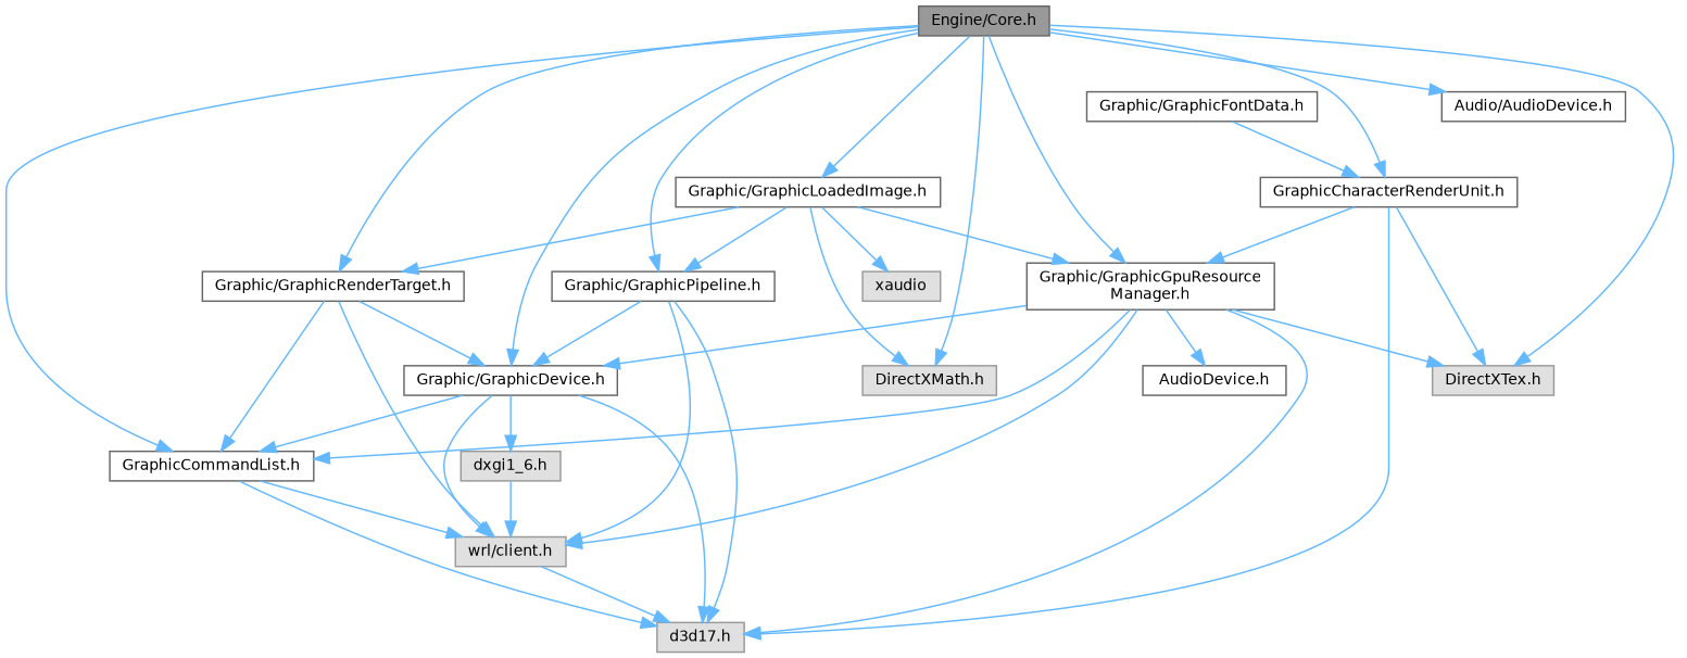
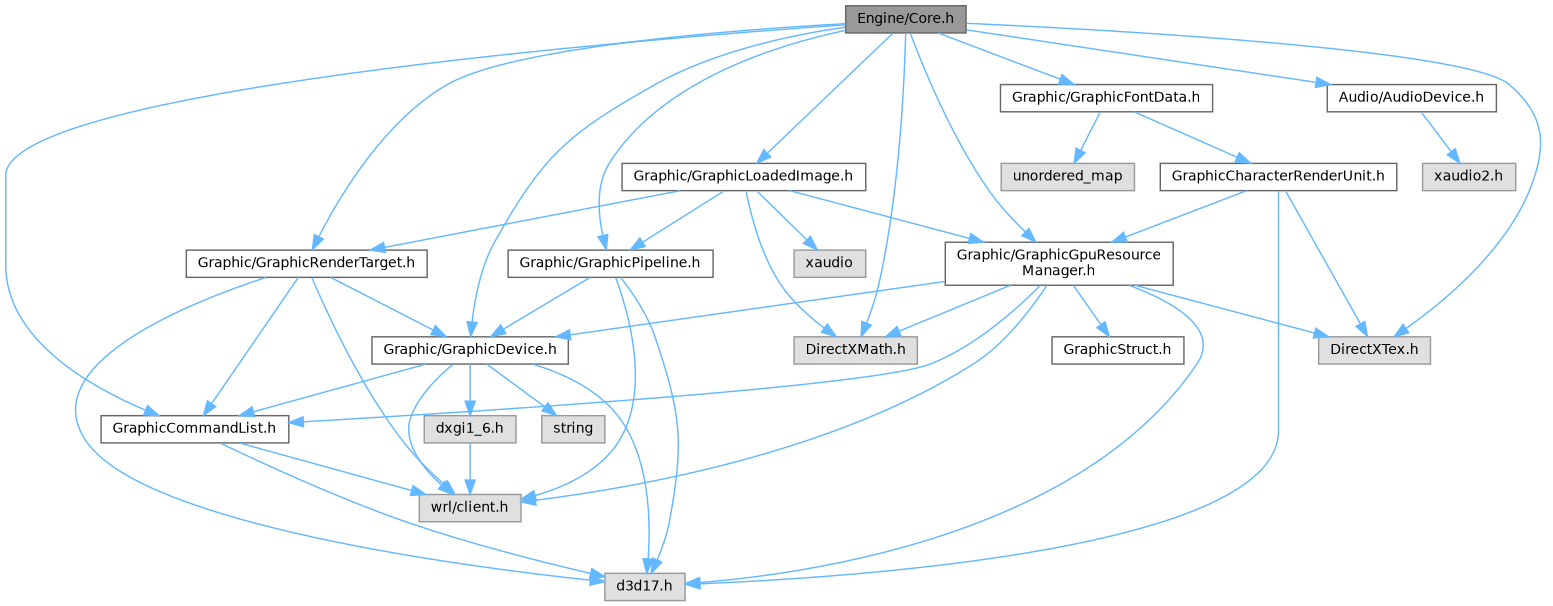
  digraph {
    node [color=grey40 fillcolor=white fontname=Helvetica fontsize=10 shape=box style=filled]
    edge [color=steelblue1 fontname=Helvetica fontsize=10 labelfontname=Helvetica labelfontsize=10 style=solid]
    n1 [color=gray40 fillcolor=grey60 fontcolor=black height=0.2 label="Engine/Core.h" width=0.4]
    n2 [height=0.2 label="Graphic/GraphicDevice.h" width=0.4]
    n3 [height=0.2 label="GraphicCommandList.h" width=0.4]
    n4 [height=0.2 label="Graphic/GraphicRenderTarget.h" width=0.4]
    n5 [height=0.2 label="Graphic/GraphicPipeline.h" width=0.4]
    n6 [height=0.2 label="Graphic/GraphicGpuResource\lManager.h" width=0.4]
    n7 [color=grey60 fillcolor="#E0E0E0" height=0.2 label="DirectXMath.h" width=0.4]
    n8 [height=0.2 label="Graphic/GraphicLoadedImage.h" width=0.4]
    n9 [height=0.2 label="Graphic/GraphicFontData.h" width=0.4]
    n10 [height=0.2 label="Audio/AudioDevice.h" width=0.4]
    n11 [color=grey60 fillcolor="#E0E0E0" height=0.2 label="DirectXTex.h" width=0.4]
    n12 [color=grey60 fillcolor="#E0E0E0" height=0.2 label="d3d17.h" width=0.4]
    n13 [color=grey60 fillcolor="#E0E0E0" height=0.2 label="dxgi1_6.h" width=0.4]
    n14 [color=grey60 fillcolor="#E0E0E0" height=0.2 label="wrl/client.h" width=0.4]
-   n16 [height=0.2 label="AudioDevice.h" width=0.4]
+   n15 [color=grey60 fillcolor="#E0E0E0" height=0.2 label=string width=0.4]
+   n16 [height=0.2 label="GraphicStruct.h" width=0.4]
    n17 [color=grey60 fillcolor="#E0E0E0" height=0.2 label=xaudio width=0.4]
+   n18 [color=grey60 fillcolor="#E0E0E0" height=0.2 label=unordered_map width=0.4]
    n19 [height=0.2 label="GraphicCharacterRenderUnit.h" width=0.4]
+   n20 [color=grey60 fillcolor="#E0E0E0" height=0.2 label="xaudio2.h" width=0.4]
    n1 -> n2
    n1 -> n3
    n1 -> n4
    n1 -> n5
    n1 -> n6
    n1 -> n7
    n1 -> n8
-   n1 -> n19
+   n1 -> n9
    n1 -> n10
    n1 -> n11
    n2 -> n3
    n2 -> n12
    n2 -> n13
    n2 -> n14
+   n2 -> n15
    n3 -> n12
    n3 -> n14
    n4 -> n2
    n4 -> n3
-   n14 -> n12
+   n4 -> n12
    n4 -> n14
    n5 -> n2
    n5 -> n12
    n5 -> n14
    n6 -> n2
    n6 -> n3
+   n6 -> n7
    n6 -> n11
    n6 -> n12
    n6 -> n14
    n6 -> n16
    n8 -> n4
    n8 -> n5
    n8 -> n6
    n8 -> n7
    n8 -> n17
+   n9 -> n18
    n9 -> n19
+   n10 -> n20
    n13 -> n14
    n19 -> n6
    n19 -> n11
    n19 -> n12
  }
